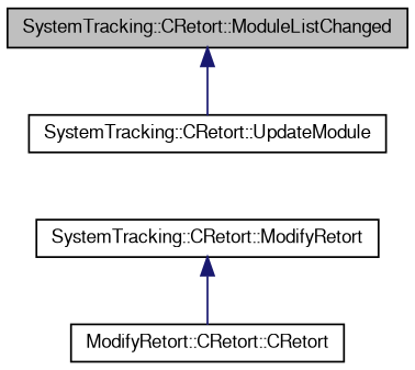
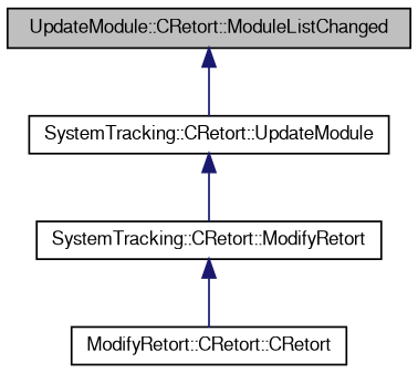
  digraph {
    rankdir=TB
    node [color=black fillcolor=white fontname=FreeSans fontsize=10 shape=record style=filled]
    edge [color=midnightblue dir=back fontname=FreeSans fontsize=10 labelfontname=FreeSans labelfontsize=10 style=solid]
-   n1 [fillcolor=grey75 fontcolor=black height=0.2 label="SystemTracking::CRetort::ModuleListChanged" width=0.4]
+   n1 [fillcolor=grey75 fontcolor=black height=0.2 label="UpdateModule::CRetort::ModuleListChanged" width=0.4]
    n2 [height=0.2 label="SystemTracking::CRetort::UpdateModule" width=0.4]
    n3 [height=0.2 label="SystemTracking::CRetort::ModifyRetort" width=0.4]
    n4 [height=0.2 label="ModifyRetort::CRetort::CRetort" width=0.4]
    n1 -> n2
+   n2 -> n3
    n3 -> n4
  }
